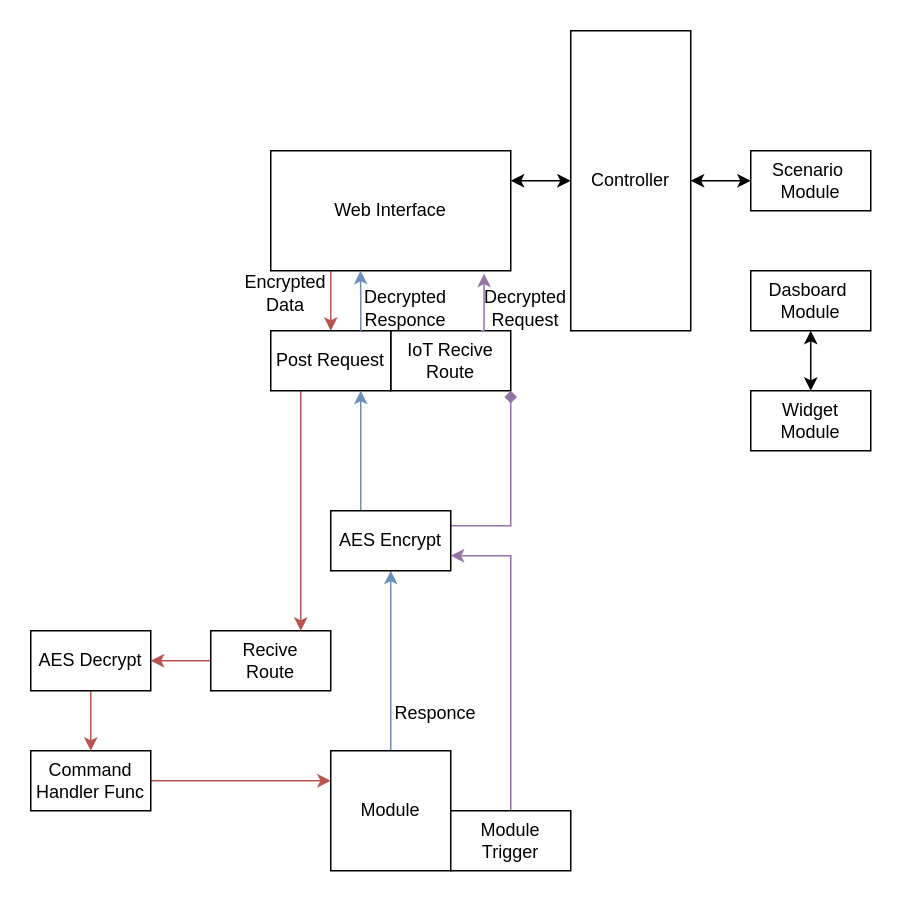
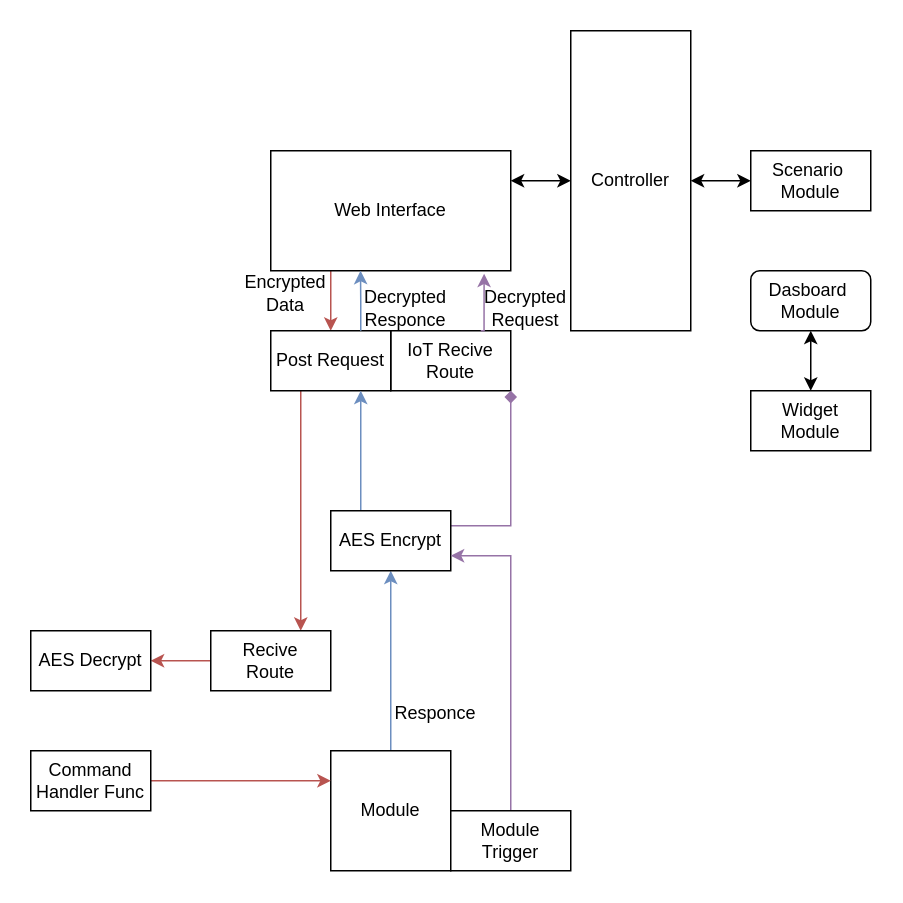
  <mxCell id="0" />
  <mxCell id="1" parent="0" />
  <mxCell id="2" style="edgeStyle=orthogonalEdgeStyle;rounded=0;orthogonalLoop=1;jettySize=auto;html=1;exitX=0.25;exitY=1;exitDx=0;exitDy=0;fillColor=#f8cecc;strokeColor=#b85450;" edge="1" parent="1" source="4" target="10"><mxGeometry relative="1" as="geometry" /></mxCell>
  <mxCell id="3" style="edgeStyle=orthogonalEdgeStyle;rounded=0;orthogonalLoop=1;jettySize=auto;html=1;exitX=1;exitY=0.25;exitDx=0;exitDy=0;entryX=0;entryY=0.5;entryDx=0;entryDy=0;startArrow=classic;startFill=1;" edge="1" parent="1" source="4" target="32"><mxGeometry relative="1" as="geometry" /></mxCell>
  <mxCell id="4" value="Web Interface" style="rounded=0;whiteSpace=wrap;html=1;" vertex="1" parent="1"><mxGeometry x="180" y="100" width="160" height="80" as="geometry" /></mxCell>
  <mxCell id="5" value="IoT Recive&lt;br&gt;Route" style="rounded=0;whiteSpace=wrap;html=1;" vertex="1" parent="1"><mxGeometry x="260" y="220" width="80" height="40" as="geometry" /></mxCell>
  <mxCell id="6" style="edgeStyle=orthogonalEdgeStyle;rounded=0;orthogonalLoop=1;jettySize=auto;html=1;exitX=0.75;exitY=0;exitDx=0;exitDy=0;entryX=0.889;entryY=1.024;entryDx=0;entryDy=0;entryPerimeter=0;fillColor=#e1d5e7;strokeColor=#9673a6;" edge="1" parent="1" source="5" target="4"><mxGeometry relative="1" as="geometry" /></mxCell>
  <mxCell id="7" style="edgeStyle=orthogonalEdgeStyle;rounded=0;orthogonalLoop=1;jettySize=auto;html=1;exitX=0.5;exitY=0;exitDx=0;exitDy=0;entryX=0.5;entryY=1;entryDx=0;entryDy=0;fillColor=#dae8fc;strokeColor=#6c8ebf;" edge="1" parent="1" source="8" target="20"><mxGeometry relative="1" as="geometry" /></mxCell>
  <mxCell id="8" value="Module" style="whiteSpace=wrap;html=1;aspect=fixed;" vertex="1" parent="1"><mxGeometry x="220" y="500" width="80" height="80" as="geometry" /></mxCell>
  <mxCell id="9" style="edgeStyle=orthogonalEdgeStyle;rounded=0;orthogonalLoop=1;jettySize=auto;html=1;exitX=0.25;exitY=1;exitDx=0;exitDy=0;entryX=0.75;entryY=0;entryDx=0;entryDy=0;fillColor=#f8cecc;strokeColor=#b85450;" edge="1" parent="1" source="10" target="12"><mxGeometry relative="1" as="geometry" /></mxCell>
  <mxCell id="10" value="Post Request" style="rounded=0;whiteSpace=wrap;html=1;" vertex="1" parent="1"><mxGeometry x="180" y="220" width="80" height="40" as="geometry" /></mxCell>
  <mxCell id="11" style="edgeStyle=orthogonalEdgeStyle;rounded=0;orthogonalLoop=1;jettySize=auto;html=1;exitX=0;exitY=0.5;exitDx=0;exitDy=0;entryX=1;entryY=0.5;entryDx=0;entryDy=0;fillColor=#f8cecc;strokeColor=#b85450;" edge="1" parent="1" source="12" target="16"><mxGeometry relative="1" as="geometry" /></mxCell>
  <mxCell id="12" value="Recive&lt;br&gt;Route" style="rounded=0;whiteSpace=wrap;html=1;" vertex="1" parent="1"><mxGeometry x="140" y="420" width="80" height="40" as="geometry" /></mxCell>
  <mxCell id="13" style="edgeStyle=orthogonalEdgeStyle;rounded=0;orthogonalLoop=1;jettySize=auto;html=1;exitX=1;exitY=0.5;exitDx=0;exitDy=0;entryX=0;entryY=0.25;entryDx=0;entryDy=0;fillColor=#f8cecc;strokeColor=#b85450;" edge="1" parent="1" source="14" target="8"><mxGeometry relative="1" as="geometry" /></mxCell>
  <mxCell id="14" value="Command&lt;br&gt;Handler Func" style="rounded=0;whiteSpace=wrap;html=1;" vertex="1" parent="1"><mxGeometry x="20" y="500" width="80" height="40" as="geometry" /></mxCell>
- <mxCell id="15" value="" style="edgeStyle=orthogonalEdgeStyle;rounded=0;orthogonalLoop=1;jettySize=auto;html=1;fillColor=#f8cecc;strokeColor=#b85450;" edge="1" parent="1" source="16" target="14"><mxGeometry relative="1" as="geometry" /></mxCell>
  <mxCell id="16" value="AES Decrypt" style="rounded=0;whiteSpace=wrap;html=1;" vertex="1" parent="1"><mxGeometry x="20" y="420" width="80" height="40" as="geometry" /></mxCell>
  <mxCell id="17" value="Responce" style="text;html=1;align=center;verticalAlign=middle;whiteSpace=wrap;rounded=0;" vertex="1" parent="1"><mxGeometry x="260" y="460" width="60" height="30" as="geometry" /></mxCell>
  <mxCell id="18" style="edgeStyle=orthogonalEdgeStyle;rounded=0;orthogonalLoop=1;jettySize=auto;html=1;exitX=0.25;exitY=0;exitDx=0;exitDy=0;entryX=0.75;entryY=1;entryDx=0;entryDy=0;fillColor=#dae8fc;strokeColor=#6c8ebf;" edge="1" parent="1" source="20" target="10"><mxGeometry relative="1" as="geometry" /></mxCell>
  <mxCell id="19" style="edgeStyle=orthogonalEdgeStyle;rounded=0;orthogonalLoop=1;jettySize=auto;html=1;exitX=1;exitY=0.25;exitDx=0;exitDy=0;entryX=1;entryY=1;entryDx=0;entryDy=0;fillColor=#e1d5e7;strokeColor=#9673a6;endArrow=diamond;" edge="1" parent="1" source="20" target="5"><mxGeometry relative="1" as="geometry" /></mxCell>
  <mxCell id="20" value="AES Encrypt" style="rounded=0;whiteSpace=wrap;html=1;" vertex="1" parent="1"><mxGeometry x="220" y="340" width="80" height="40" as="geometry" /></mxCell>
  <mxCell id="21" style="edgeStyle=orthogonalEdgeStyle;rounded=0;orthogonalLoop=1;jettySize=auto;html=1;exitX=0.5;exitY=0;exitDx=0;exitDy=0;entryX=1;entryY=0.75;entryDx=0;entryDy=0;fillColor=#e1d5e7;strokeColor=#9673a6;" edge="1" parent="1" source="22" target="20"><mxGeometry relative="1" as="geometry" /></mxCell>
  <mxCell id="22" value="Module&lt;br&gt;Trigger" style="rounded=0;whiteSpace=wrap;html=1;" vertex="1" parent="1"><mxGeometry x="300" y="540" width="80" height="40" as="geometry" /></mxCell>
  <mxCell id="23" style="edgeStyle=orthogonalEdgeStyle;rounded=0;orthogonalLoop=1;jettySize=auto;html=1;exitX=0.75;exitY=0;exitDx=0;exitDy=0;entryX=0.374;entryY=1;entryDx=0;entryDy=0;entryPerimeter=0;fillColor=#dae8fc;strokeColor=#6c8ebf;" edge="1" parent="1" source="10" target="4"><mxGeometry relative="1" as="geometry" /></mxCell>
  <mxCell id="24" value="Encrypted Data" style="text;html=1;align=center;verticalAlign=middle;whiteSpace=wrap;rounded=0;" vertex="1" parent="1"><mxGeometry x="160" y="180" width="60" height="30" as="geometry" /></mxCell>
  <mxCell id="25" value="Decrypted&lt;br&gt;Responce" style="text;html=1;align=center;verticalAlign=middle;whiteSpace=wrap;rounded=0;" vertex="1" parent="1"><mxGeometry x="240" y="190" width="60" height="30" as="geometry" /></mxCell>
  <mxCell id="26" value="Decrypted&lt;br&gt;Request" style="text;html=1;align=center;verticalAlign=middle;whiteSpace=wrap;rounded=0;" vertex="1" parent="1"><mxGeometry x="320" y="190" width="60" height="30" as="geometry" /></mxCell>
  <mxCell id="27" style="edgeStyle=orthogonalEdgeStyle;rounded=0;orthogonalLoop=1;jettySize=auto;html=1;exitX=0;exitY=0.5;exitDx=0;exitDy=0;entryX=1;entryY=0.5;entryDx=0;entryDy=0;startArrow=classic;startFill=1;" edge="1" parent="1" source="28" target="32"><mxGeometry relative="1" as="geometry" /></mxCell>
  <mxCell id="28" value="Scenario&amp;nbsp;&lt;div&gt;Module&lt;/div&gt;" style="rounded=0;whiteSpace=wrap;html=1;" vertex="1" parent="1"><mxGeometry x="500" y="100" width="80" height="40" as="geometry" /></mxCell>
  <mxCell id="29" value="" style="edgeStyle=orthogonalEdgeStyle;rounded=0;orthogonalLoop=1;jettySize=auto;html=1;startArrow=classic;startFill=1;" edge="1" parent="1" source="30" target="31"><mxGeometry relative="1" as="geometry" /></mxCell>
- <mxCell id="30" value="Dasboard&amp;nbsp;&lt;div&gt;Module&lt;/div&gt;" style="rounded=0;whiteSpace=wrap;html=1;" vertex="1" parent="1"><mxGeometry x="500" y="180" width="80" height="40" as="geometry" /></mxCell>
+ <mxCell id="30" value="Dasboard&amp;nbsp;&lt;div&gt;Module&lt;/div&gt;" style="whiteSpace=wrap;html=1;rounded=1;" vertex="1" parent="1"><mxGeometry x="500" y="180" width="80" height="40" as="geometry" /></mxCell>
  <mxCell id="31" value="Widget&lt;div&gt;Module&lt;/div&gt;" style="rounded=0;whiteSpace=wrap;html=1;" vertex="1" parent="1"><mxGeometry x="500" y="260" width="80" height="40" as="geometry" /></mxCell>
  <mxCell id="32" value="Controller" style="rounded=0;whiteSpace=wrap;html=1;" vertex="1" parent="1"><mxGeometry x="380" width="80" height="200" as="geometry" y="20" /></mxCell>
